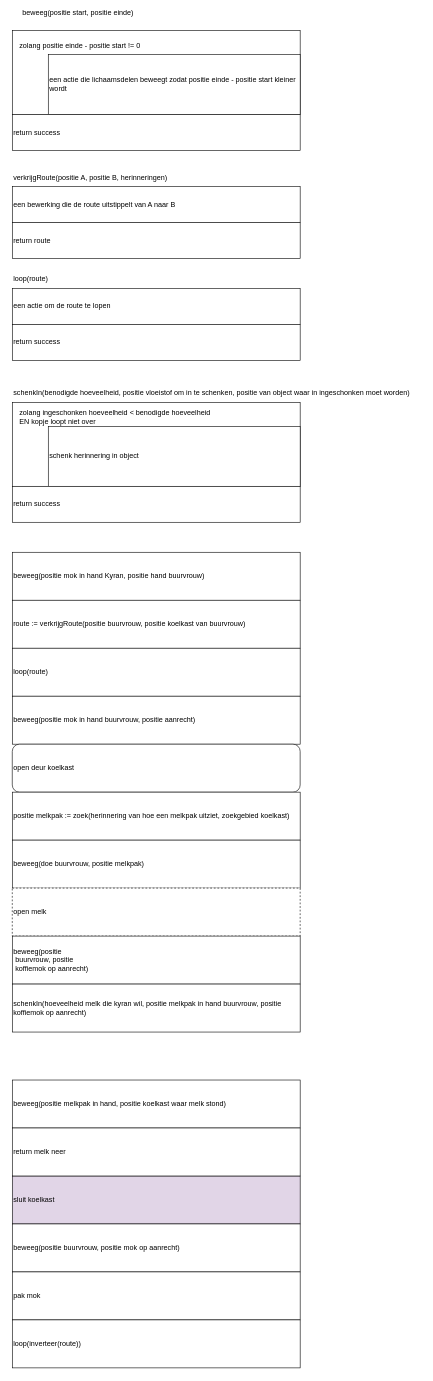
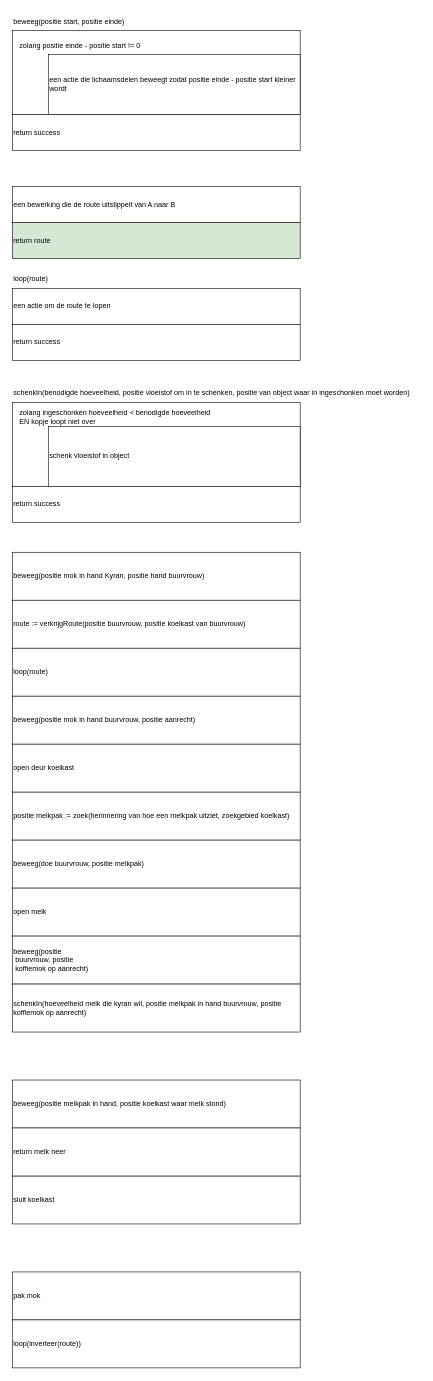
  <mxCell id="0" />
  <mxCell id="1" parent="0" />
  <mxCell id="2" value="beweeg(positie mok in hand Kyran, positie&amp;nbsp;hand buurvrouw)" style="rounded=0;whiteSpace=wrap;html=1;align=left;" vertex="1" parent="1"><mxGeometry x="20" y="920" width="480" height="80" as="geometry" /></mxCell>
  <mxCell id="3" value="route := verkrijgRoute(positie&amp;nbsp;buurvrouw, positie koelkast van buurvrouw)" style="rounded=0;whiteSpace=wrap;html=1;align=left;" vertex="1" parent="1"><mxGeometry x="20" y="1000" width="480" height="80" as="geometry" /></mxCell>
  <mxCell id="4" value="loop(route)" style="rounded=0;whiteSpace=wrap;html=1;align=left;" vertex="1" parent="1"><mxGeometry x="20" y="1080" width="480" height="80" as="geometry" /></mxCell>
  <mxCell id="5" value="beweeg(positie&amp;nbsp;mok in hand buurvrouw, positie aanrecht)&lt;span style=&quot;color: rgba(0, 0, 0, 0); font-family: monospace; font-size: 0px;&quot;&gt;%3CmxGraphModel%3E%3Croot%3E%3CmxCell%20id%3D%220%22%2F%3E%3CmxCell%20id%3D%221%22%20parent%3D%220%22%2F%3E%3CmxCell%20id%3D%222%22%20value%3D%22loopRoute(route)%22%20style%3D%22rounded%3D0%3BwhiteSpace%3Dwrap%3Bhtml%3D1%3B%22%20vertex%3D%221%22%20parent%3D%221%22%3E%3CmxGeometry%20x%3D%2280%22%20y%3D%22320%22%20width%3D%22480%22%20height%3D%2280%22%20as%3D%22geometry%22%2F%3E%3C%2FmxCell%3E%3C%2Froot%3E%3C%2FmxGraphModel%3E&lt;/span&gt;" style="rounded=0;whiteSpace=wrap;html=1;align=left;" vertex="1" parent="1"><mxGeometry x="20" y="1160" width="480" height="80" as="geometry" /></mxCell>
- <mxCell id="6" value="open deur koelkast" style="whiteSpace=wrap;html=1;align=left;rounded=1;" vertex="1" parent="1"><mxGeometry x="20" y="1240" width="480" height="80" as="geometry" /></mxCell>
+ <mxCell id="6" value="open deur koelkast" style="rounded=0;whiteSpace=wrap;html=1;align=left;" vertex="1" parent="1"><mxGeometry x="20" y="1240" width="480" height="80" as="geometry" /></mxCell>
  <mxCell id="7" value="positie&amp;nbsp;melkpak := zoek(herinnering van hoe een melkpak uitziet, zoekgebied koelkast)" style="rounded=0;whiteSpace=wrap;html=1;align=left;" vertex="1" parent="1"><mxGeometry x="20" y="1320" width="480" height="80" as="geometry" /></mxCell>
  <mxCell id="8" value="beweeg(doe&amp;nbsp;buurvrouw, positie melkpak)" style="rounded=0;whiteSpace=wrap;html=1;align=left;" vertex="1" parent="1"><mxGeometry x="20" y="1400" width="480" height="80" as="geometry" /></mxCell>
- <mxCell id="9" value="open melk" style="rounded=0;whiteSpace=wrap;html=1;align=left;dashed=1;" vertex="1" parent="1"><mxGeometry x="20" y="1480" width="480" height="80" as="geometry" /></mxCell>
+ <mxCell id="9" value="open melk" style="rounded=0;whiteSpace=wrap;html=1;align=left;" vertex="1" parent="1"><mxGeometry x="20" y="1480" width="480" height="80" as="geometry" /></mxCell>
  <mxCell id="10" value="beweeg(positie&lt;br&gt;&amp;nbsp;buurvrouw, positie&lt;br&gt;&amp;nbsp;koffiemok op aanrecht)" style="rounded=0;whiteSpace=wrap;html=1;align=left;" vertex="1" parent="1"><mxGeometry x="20" y="1560" width="480" height="80" as="geometry" /></mxCell>
  <mxCell id="11" value="schenkIn(hoeveelheid melk die kyran wil, positie&amp;nbsp;melkpak in hand buurvrouw, positie koffiemok op aanrecht)" style="rounded=0;whiteSpace=wrap;html=1;align=left;" vertex="1" parent="1"><mxGeometry x="20" y="1640" width="480" height="80" as="geometry" /></mxCell>
  <mxCell id="12" value="" style="rounded=0;whiteSpace=wrap;html=1;align=left;" vertex="1" parent="1"><mxGeometry x="20" y="50" width="480" height="140" as="geometry" /></mxCell>
- <mxCell id="13" value="beweeg(positie start, positie einde)" style="text;html=1;align=left;verticalAlign=middle;resizable=0;points=[];autosize=1;strokeColor=none;fillColor=none;" vertex="1" parent="1"><mxGeometry x="35" y="5" width="210" height="30" as="geometry" /></mxCell>
+ <mxCell id="13" value="beweeg(positie start, positie einde)" style="text;html=1;align=left;verticalAlign=middle;resizable=0;points=[];autosize=1;strokeColor=none;fillColor=none;" vertex="1" parent="1"><mxGeometry x="20" y="20" width="210" height="30" as="geometry" /></mxCell>
  <mxCell id="14" value="een actie die lichaamsdelen beweegt zodat positie einde - positie start kleiner wordt&lt;br&gt;" style="rounded=0;whiteSpace=wrap;html=1;align=left;" vertex="1" parent="1"><mxGeometry x="80" y="90" width="420" height="100" as="geometry" /></mxCell>
  <mxCell id="15" value="zolang positie einde - positie start != 0" style="text;html=1;strokeColor=none;fillColor=none;align=left;verticalAlign=middle;whiteSpace=wrap;rounded=0;" vertex="1" parent="1"><mxGeometry x="30" y="60" width="210" height="30" as="geometry" /></mxCell>
  <mxCell id="16" value="return success" style="rounded=0;whiteSpace=wrap;html=1;align=left;" vertex="1" parent="1"><mxGeometry x="20" y="190" width="480" height="60" as="geometry" /></mxCell>
  <mxCell id="17" value="een bewerking die de route uitstippelt van A naar B" style="rounded=0;whiteSpace=wrap;html=1;align=left;" vertex="1" parent="1"><mxGeometry x="20" y="310" width="480" height="60" as="geometry" /></mxCell>
- <mxCell id="18" value="verkrijgRoute(positie A, positie B, herinneringen)" style="text;html=1;strokeColor=none;fillColor=none;align=left;verticalAlign=middle;whiteSpace=wrap;rounded=0;" vertex="1" parent="1"><mxGeometry x="20" y="280" width="340" height="30" as="geometry" /></mxCell>
- <mxCell id="19" value="return route" style="rounded=0;whiteSpace=wrap;html=1;align=left;" vertex="1" parent="1"><mxGeometry x="20" y="370" width="480" height="60" as="geometry" /></mxCell>
+ <mxCell id="19" value="return route" style="rounded=0;whiteSpace=wrap;html=1;align=left;fillColor=#d5e8d4;" vertex="1" parent="1"><mxGeometry x="20" y="370" width="480" height="60" as="geometry" /></mxCell>
  <mxCell id="20" value="een actie om de route te lopen" style="rounded=0;whiteSpace=wrap;html=1;align=left;" vertex="1" parent="1"><mxGeometry x="20" y="480" width="480" height="60" as="geometry" /></mxCell>
  <mxCell id="21" value="return success" style="rounded=0;whiteSpace=wrap;html=1;align=left;" vertex="1" parent="1"><mxGeometry x="20" y="540" width="480" height="60" as="geometry" /></mxCell>
  <mxCell id="22" value="loop(route)" style="text;html=1;align=left;verticalAlign=middle;resizable=0;points=[];autosize=1;strokeColor=none;fillColor=none;" vertex="1" parent="1"><mxGeometry x="20" y="450" width="80" height="30" as="geometry" /></mxCell>
  <mxCell id="23" value="schenkIn(benodigde hoeveelheid, positie vloeistof om in te schenken, positie van object waar in ingeschonken moet worden)" style="text;html=1;align=left;verticalAlign=middle;resizable=0;points=[];autosize=1;strokeColor=none;fillColor=none;" vertex="1" parent="1"><mxGeometry x="20" y="640" width="680" height="30" as="geometry" /></mxCell>
  <mxCell id="24" value="" style="rounded=0;whiteSpace=wrap;html=1;align=left;" vertex="1" parent="1"><mxGeometry x="20" y="670" width="480" height="140" as="geometry" /></mxCell>
- <mxCell id="25" value="schenk herinnering in object" style="rounded=0;whiteSpace=wrap;html=1;align=left;" vertex="1" parent="1"><mxGeometry x="80" y="710" width="420" height="100" as="geometry" /></mxCell>
+ <mxCell id="25" value="schenk vloeistof in object" style="rounded=0;whiteSpace=wrap;html=1;align=left;" vertex="1" parent="1"><mxGeometry x="80" y="710" width="420" height="100" as="geometry" /></mxCell>
  <mxCell id="26" value="zolang ingeschonken hoeveelheid &amp;lt; benodigde hoeveelheid EN kopje loopt niet over" style="text;html=1;strokeColor=none;fillColor=none;align=left;verticalAlign=middle;whiteSpace=wrap;rounded=0;" vertex="1" parent="1"><mxGeometry x="30" y="680" width="340" height="30" as="geometry" /></mxCell>
  <mxCell id="27" value="return success" style="rounded=0;whiteSpace=wrap;html=1;align=left;" vertex="1" parent="1"><mxGeometry x="20" y="810" width="480" height="60" as="geometry" /></mxCell>
- <mxCell id="28" value="sluit koelkast" style="rounded=0;whiteSpace=wrap;html=1;align=left;fillColor=#e1d5e7;" vertex="1" parent="1"><mxGeometry x="20" y="1960" width="480" height="80" as="geometry" /></mxCell>
- <mxCell id="29" value="beweeg(positie buurvrouw, positie mok op aanrecht)" style="rounded=0;whiteSpace=wrap;html=1;align=left;" vertex="1" parent="1"><mxGeometry x="20" y="2040" width="480" height="80" as="geometry" /></mxCell>
+ <mxCell id="28" value="sluit koelkast" style="rounded=0;whiteSpace=wrap;html=1;align=left;" vertex="1" parent="1"><mxGeometry x="20" y="1960" width="480" height="80" as="geometry" /></mxCell>
  <mxCell id="30" value="pak mok" style="rounded=0;whiteSpace=wrap;html=1;align=left;" vertex="1" parent="1"><mxGeometry x="20" y="2120" width="480" height="80" as="geometry" /></mxCell>
  <mxCell id="31" value="beweeg(positie melkpak in hand, positie koelkast waar melk stond)" style="rounded=0;whiteSpace=wrap;html=1;align=left;" vertex="1" parent="1"><mxGeometry x="20" y="1800" width="480" height="80" as="geometry" /></mxCell>
  <mxCell id="32" value="return melk neer" style="rounded=0;whiteSpace=wrap;html=1;align=left;" vertex="1" parent="1"><mxGeometry x="20" y="1880" width="480" height="80" as="geometry" /></mxCell>
  <mxCell id="33" value="loop(inverteer(route))" style="rounded=0;whiteSpace=wrap;html=1;align=left;" vertex="1" parent="1"><mxGeometry x="20" y="2200" width="480" height="80" as="geometry" /></mxCell>
